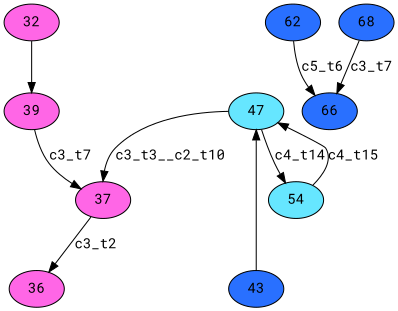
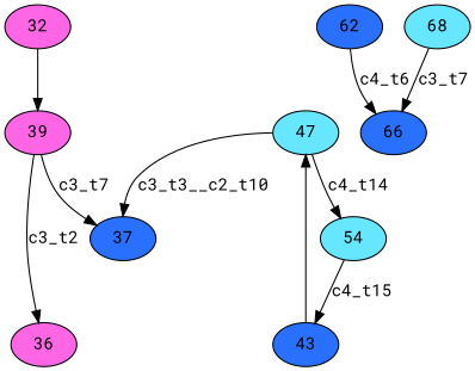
  digraph {
    fontname="Roboto Mono"
    node [fillcolor="#FF66E6" fontname="Roboto Mono" style=filled]
    edge [color=black fontname="Roboto Mono"]
    n1 [label=32]
    n2 [label=39]
    n3 [label=36]
-   n4 [label=37]
+   n4 [fillcolor="#2970FF" label=37]
    n5 [fillcolor="#2970FF" label=43]
    n6 [fillcolor="#66E6FF" label=47]
    n7 [fillcolor="#66E6FF" label=54]
    n8 [fillcolor="#2970FF" label=62]
    n9 [fillcolor="#2970FF" label=66]
-   n10 [fillcolor="#2970FF" label=68]
+   n10 [fillcolor="#66E6FF" label=68]
    subgraph sub_1 {
      n1
      n2
      n3
      n4
    }
    subgraph sub_2 {
      n5
      n6
      n7
    }
    subgraph sub_3 {
      n8
      n9
      n10
    }
    n1 -> n2
    n2 -> n4 [label=c3_t7]
-   n4 -> n3 [label=c3_t2]
+   n2 -> n3 [label=c3_t2]
    n5 -> n6
    n6 -> n4 [label=c3_t3__c2_t10]
    n6 -> n7 [label=c4_t14]
-   n7 -> n6 [label=c4_t15]
-   n8 -> n9 [label=c5_t6]
+   n7 -> n5 [label=c4_t15]
+   n8 -> n9 [label=c4_t6]
    n10 -> n9 [label=c3_t7]
  }
